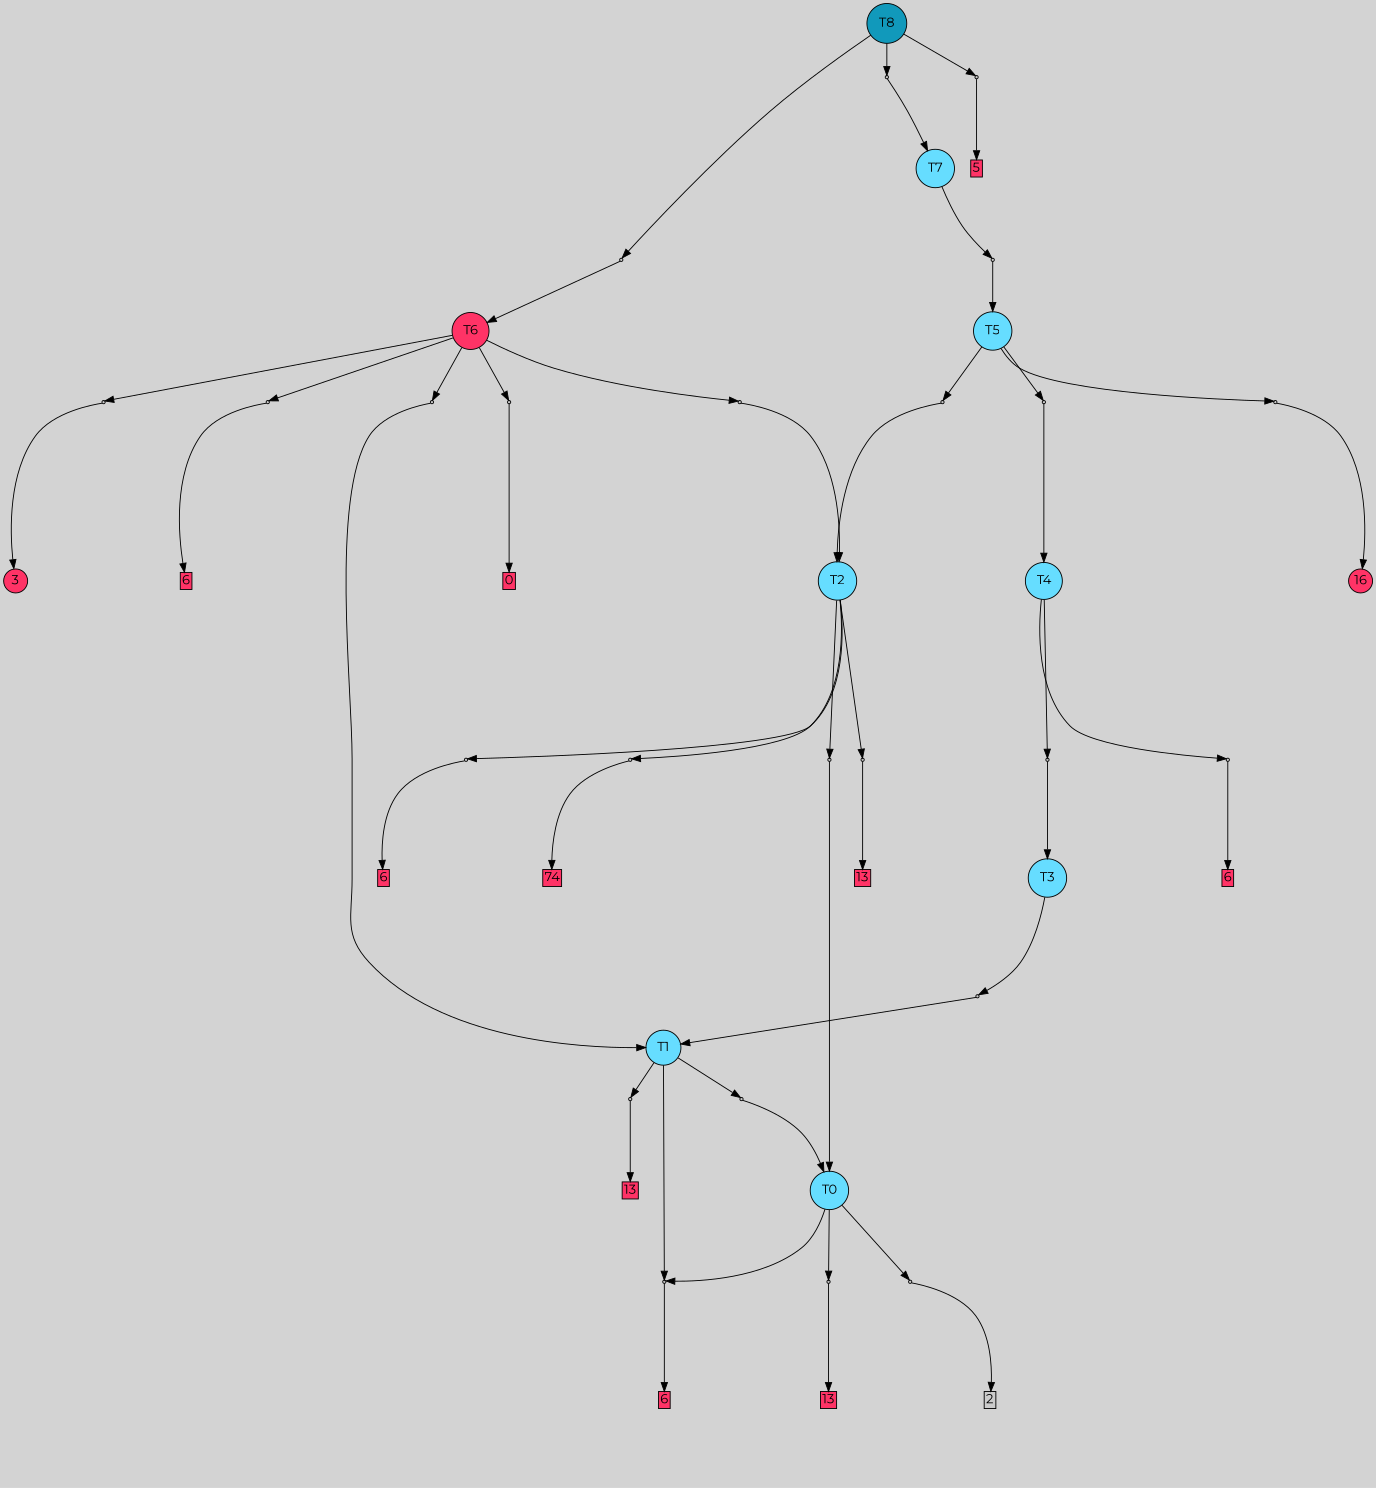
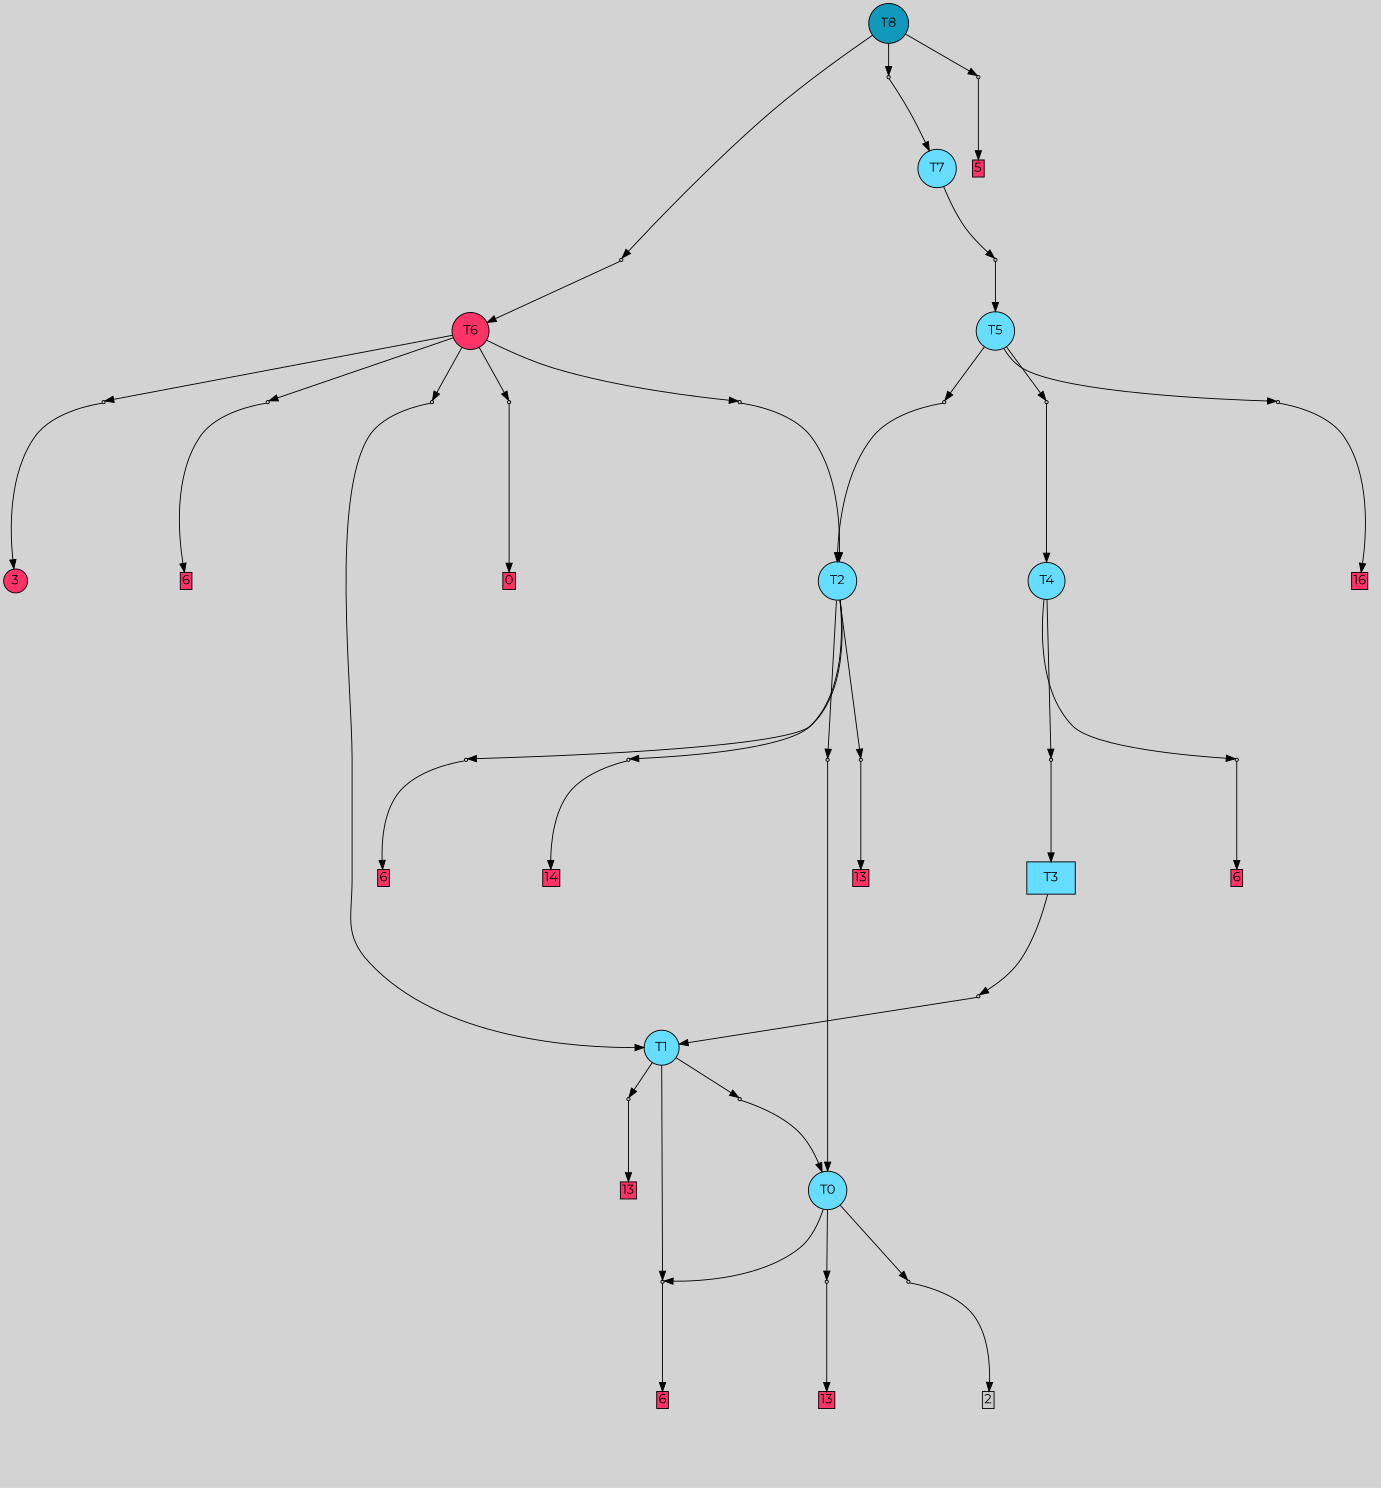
  digraph {
    bgcolor=lightgray
    fontname=Montserrat
    node [fillcolor="#cccccc" fontname=Montserrat shape=box style=filled]
    edge [fontname=Montserrat]
    T8 [fillcolor="#1199bb" shape=circle]
    P21 [shape=point]
    P22 [shape=point]
    P23 [shape=point]
    T0 [fillcolor="#66ddff" shape=circle]
    P0 [shape=point]
    P1 [shape=point]
    P2 [shape=point]
    n9 [label="3|7&1|976#1|14&#92;n1|0&1|1093#1|1170&#92;n6|2&0|679#0|838&#92;n1|4&1|759#0|648&#92;n0|2&1|849#0|482&#92;n1|0&0|404#0|906&#92;n" style=invis fillcolor=""]
    n10 [fillcolor="#ff3366" height=0 label=13 margin=0.03 width=0]
    n11 [label="7|3&1|1061#0|548&#92;n7|3&0|19#1|281&#92;n5|7&1|26#0|355&#92;n5|7&0|903#1|722&#92;n4|7&1|1078#0|79&#92;n3|1&1|1207#1|1272&#92;n0|0&0|265#0|739&#92;n0|1&1|993#0|640&#92;n2|2&0|519#0|1337&#92;n1|0&1|1203#1|720&#92;n2|2&0|890#0|400&#92;n4|0&0|618#1|817&#92;n" style=invis fillcolor=""]
    n12 [fillcolor="#ff3366" height=0 label=6 margin=0.03 width=0]
    n13 [label="7|1&1|675#1|26&#92;n4|0&0|1137#1|918&#92;n" style=invis fillcolor=""]
    n14 [height=0 label=2 margin=0.03 width=0]
    T1 [fillcolor="#66ddff" shape=circle]
    P3 [shape=point]
    P4 [shape=point]
    n18 [label="6|4&0|159#1|378&#92;n0|0&0|785#0|1204&#92;n0|7&1|1117#1|895&#92;n2|6&1|77#0|1328&#92;n2|3&0|919#0|1094&#92;n0|6&0|59#1|169&#92;n3|4&1|678#1|1032&#92;n3|0&0|46#0|1308&#92;n" style=invis fillcolor=""]
    n19 [fillcolor="#ff3366" height=0 label=13 margin=0.03 width=0]
    n20 [label="7|0&1|417#0|29&#92;n" style=invis fillcolor=""]
    T2 [fillcolor="#66ddff" shape=circle]
    P5 [shape=point]
    P6 [shape=point]
    P7 [shape=point]
    P8 [shape=point]
    n26 [label="6|4&0|159#1|378&#92;n0|0&0|785#0|1204&#92;n0|7&1|1117#1|895&#92;n2|6&1|77#0|1328&#92;n2|3&0|919#0|1094&#92;n0|6&0|59#1|169&#92;n3|4&1|678#1|1032&#92;n3|0&0|46#0|1308&#92;n" style=invis fillcolor=""]
    n27 [fillcolor="#ff3366" height=0 label=13 margin=0.03 width=0]
    n28 [label="7|3&1|1061#0|548&#92;n7|3&0|19#1|281&#92;n5|7&1|26#0|355&#92;n5|7&0|903#1|722&#92;n4|7&1|1078#0|79&#92;n3|1&1|1207#1|1272&#92;n0|0&0|265#0|739&#92;n0|1&1|993#0|640&#92;n2|2&0|519#0|1337&#92;n1|0&1|1203#1|720&#92;n2|2&0|890#0|400&#92;n4|0&0|618#1|817&#92;n" style=invis fillcolor=""]
    n29 [fillcolor="#ff3366" height=0 label=6 margin=0.03 width=0]
    n30 [label="7|0&1|417#0|29&#92;n" style=invis fillcolor=""]
    n31 [label="7|0&1|724#1|74&#92;n" style=invis fillcolor=""]
-   n32 [fillcolor="#ff3366" height=0 label=74 margin=0.03 width=0]
-   T3 [fillcolor="#66ddff" shape=circle]
+   n32 [fillcolor="#ff3366" height=0 label=14 margin=0.03 width=0]
+   T3 [fillcolor="#66ddff"]
    P9 [shape=point]
    n35 [label="7|0&1|417#0|29&#92;n" style=invis fillcolor=""]
    T4 [fillcolor="#66ddff" shape=circle]
    P10 [shape=point]
    P11 [shape=point]
    n39 [label="6|3&0|797#0|931&#92;n4|0&0|1043#1|843&#92;n" style=invis fillcolor=""]
    n40 [label="7|3&1|1061#0|548&#92;n7|3&0|19#1|281&#92;n5|7&1|26#0|355&#92;n5|7&0|903#1|722&#92;n4|7&1|1078#0|79&#92;n3|1&1|1207#1|1272&#92;n0|0&0|265#0|739&#92;n0|1&1|993#0|640&#92;n2|2&0|519#0|1337&#92;n4|0&0|618#1|817&#92;n" style=invis fillcolor=""]
    n41 [fillcolor="#ff3366" height=0 label=6 margin=0.03 width=0]
    T5 [fillcolor="#66ddff" shape=circle]
    P12 [shape=point]
    P13 [shape=point]
    P14 [shape=point]
    n46 [label="7|3&1|1061#0|548&#92;n7|3&0|19#1|281&#92;n0|5&1|946#1|604&#92;n2|1&1|443#1|229&#92;n1|6&0|545#0|1205&#92;n2|7&0|942#0|357&#92;n5|7&0|903#1|722&#92;n6|2&0|359#0|1008&#92;n4|7&1|1078#0|79&#92;n3|1&1|1207#1|1272&#92;n0|0&0|265#0|739&#92;n7|5&1|247#1|643&#92;n0|1&1|993#0|640&#92;n4|4&0|463#0|26&#92;n2|2&0|100#0|1337&#92;n7|4&0|533#1|478&#92;n7|3&1|146#1|889&#92;n1|4&0|1195#0|172&#92;n6|0&0|940#0|682&#92;n2|2&0|890#0|400&#92;n4|0&0|618#1|817&#92;n" style=invis fillcolor=""]
    n47 [label="7|0&1|541#0|1213&#92;n7|0&0|464#0|811&#92;n" style=invis fillcolor=""]
-   n48 [fillcolor="#ff3366" height=0 label=16 margin=0.03 shape=circle width=0]
+   n48 [fillcolor="#ff3366" height=0 label=16 margin=0.03 width=0]
    n49 [label="7|3&1|406#0|548&#92;n6|5&1|915#1|380&#92;n7|4&0|563#0|667&#92;n4|1&1|1061#1|958&#92;n1|3&0|188#1|190&#92;n2|2&0|757#0|1179&#92;n2|5&0|250#0|745&#92;n2|0&0|1013#0|1037&#92;n" style=invis fillcolor=""]
    T6 [fillcolor="#ff3366" shape=circle]
    P15 [shape=point]
    P16 [shape=point]
    P17 [shape=point]
    P18 [shape=point]
    P19 [shape=point]
    n56 [label="6|6&1|742#0|459&#92;n3|5&0|1286#0|1058&#92;n7|0&0|309#1|1062&#92;n" style=invis fillcolor=""]
    n57 [fillcolor="#ff3366" height=0 label=0 margin=0.03 width=0]
    n58 [label="0|4&1|597#1|968&#92;n0|4&0|324#0|173&#92;n4|7&1|1247#1|480&#92;n4|2&0|164#0|92&#92;n0|0&1|898#0|1335&#92;n7|4&0|1168#0|952&#92;n2|7&1|1153#0|460&#92;n4|1&0|828#0|767&#92;n2|7&0|242#0|801&#92;n6|3&1|296#1|827&#92;n1|0&0|755#0|879&#92;n" style=invis fillcolor=""]
    n59 [fillcolor="#ff3366" height=0 label=3 margin=0.03 shape=circle width=0]
    n60 [label="5|7&1|26#0|355&#92;n5|7&0|903#1|722&#92;n7|3&1|1061#0|548&#92;n3|1&1|1207#1|1272&#92;n0|0&0|265#0|739&#92;n5|2&0|56#1|1297&#92;n3|1&0|643#1|12&#92;n2|5&0|250#0|745&#92;n2|2&0|519#0|1337&#92;n2|2&0|890#0|525&#92;n4|0&0|618#1|817&#92;n" style=invis fillcolor=""]
    n61 [fillcolor="#ff3366" height=0 label=6 margin=0.03 width=0]
    n62 [label="7|3&1|406#0|548&#92;n6|5&1|915#1|380&#92;n7|4&0|563#0|667&#92;n4|1&1|1061#1|958&#92;n1|3&0|188#1|190&#92;n2|2&0|757#0|1179&#92;n2|5&0|250#0|745&#92;n2|0&0|1013#0|1037&#92;n" style=invis fillcolor=""]
    n63 [label="7|0&1|316#1|393&#92;n" style=invis fillcolor=""]
    T7 [fillcolor="#66ddff" shape=circle]
    P20 [shape=point]
    n66 [label="5|4&0|213#1|255&#92;n6|7&0|252#1|1138&#92;n1|6&0|471#1|429&#92;n3|5&0|1286#0|1058&#92;n7|0&0|309#1|1062&#92;n" style=invis fillcolor=""]
    n67 [label="3|7&1|244#0|1226&#92;n1|0&0|471#0|447&#92;n" style=invis fillcolor=""]
    n68 [label="6|7&0|1038#0|184&#92;n6|6&1|473#1|740&#92;n2|3&0|919#0|1094&#92;n1|1&1|748#0|1307&#92;n4|0&1|157#1|1066&#92;n0|6&0|761#1|1205&#92;n3|4&1|678#0|1032&#92;n3|0&0|46#0|1308&#92;n" style=invis fillcolor=""]
    n69 [label="0|0&1|719#1|245&#92;n2|0&0|688#1|739&#92;n0|7&0|368#1|844&#92;n3|2&0|407#1|809&#92;n3|0&1|1159#0|978&#92;n" style=invis fillcolor=""]
    n70 [fillcolor="#ff3366" height=0 label=5 margin=0.03 width=0]
    subgraph sub_1 {
      rank=same
      T8
    }
    T8 -> P21
    T8 -> P22
    T8 -> P23
    P21 -> T6
    P21 -> n67 [style=invis]
    P22 -> T7
    P22 -> n68 [style=invis]
    P23 -> n69 [style=invis]
    P23 -> n70
    T0 -> P0
    T0 -> P1
    T0 -> P2
    P0 -> n9 [style=invis]
    P0 -> n10
    P1 -> n11 [style=invis]
    P1 -> n12
    P2 -> n13 [style=invis]
    P2 -> n14
    T1 -> P1
    T1 -> P3
    T1 -> P4
    P3 -> n18 [style=invis]
    P3 -> n19
    P4 -> T0
    P4 -> n20 [style=invis]
    T2 -> P5
    T2 -> P6
    T2 -> P7
    T2 -> P8
    P5 -> n26 [style=invis]
    P5 -> n27
    P6 -> n28 [style=invis]
    P6 -> n29
    P7 -> T0
    P7 -> n30 [style=invis]
    P8 -> n31 [style=invis]
    P8 -> n32
    T3 -> P9
    P9 -> T1
    P9 -> n35 [style=invis]
    T4 -> P10
    T4 -> P11
    P10 -> T3
    P10 -> n39 [style=invis]
    P11 -> n40 [style=invis]
    P11 -> n41
    T5 -> P12
    T5 -> P13
    T5 -> P14
    P12 -> T4
    P12 -> n46 [style=invis]
    P13 -> n47 [style=invis]
    P13 -> n48
    P14 -> T2
    P14 -> n49 [style=invis]
    T6 -> P15
    T6 -> P16
    T6 -> P17
    T6 -> P18
    T6 -> P19
    P15 -> n56 [style=invis]
    P15 -> n57
    P16 -> n58 [style=invis]
    P16 -> n59
    P17 -> n60 [style=invis]
    P17 -> n61
    P18 -> T2
    P18 -> n62 [style=invis]
    P19 -> T1
    P19 -> n63 [style=invis]
    T7 -> P20
    P20 -> T5
    P20 -> n66 [style=invis]
  }
